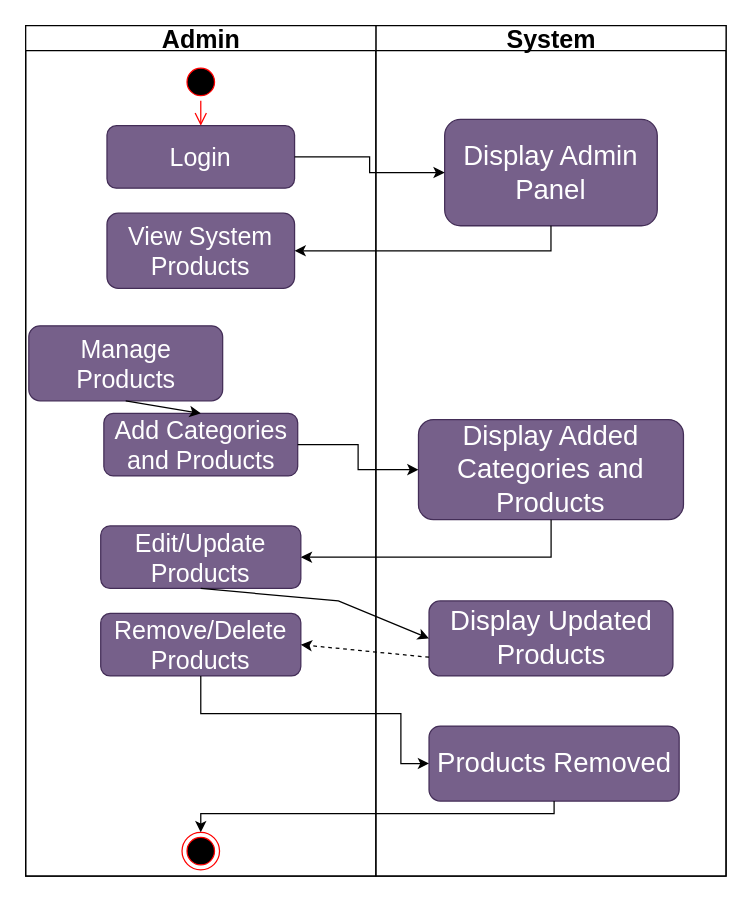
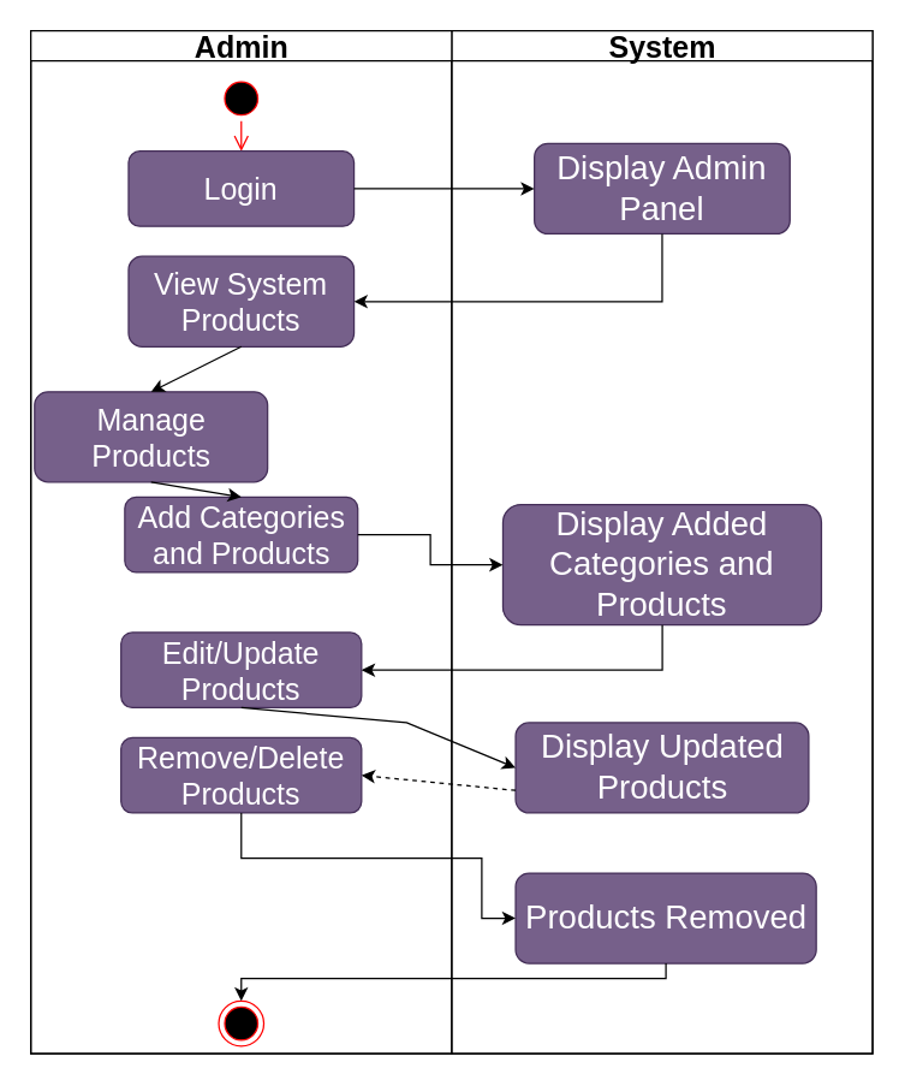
  <mxCell id="0" />
  <mxCell id="1" parent="0" />
  <mxCell id="2" value="" style="rounded=0;whiteSpace=wrap;html=1;" vertex="1" parent="1"><mxGeometry x="20" y="20" width="560" height="680" as="geometry" /></mxCell>
  <mxCell id="3" value="&lt;font style=&quot;font-size: 20px;&quot;&gt;System&lt;/font&gt;" style="swimlane;html=1;startSize=20;" vertex="1" parent="1"><mxGeometry x="300" y="20" width="280" height="680" as="geometry" /></mxCell>
- <mxCell id="4" value="Display Admin Panel" style="rounded=1;whiteSpace=wrap;html=1;fontSize=22;fillColor=#76608a;fontColor=#ffffff;strokeColor=#432D57;" vertex="1" parent="3"><mxGeometry x="55" y="75" width="170" height="85" as="geometry" /></mxCell>
+ <mxCell id="4" value="Display Admin Panel" style="rounded=1;whiteSpace=wrap;html=1;fontSize=22;fillColor=#76608a;fontColor=#ffffff;strokeColor=#432D57;" vertex="1" parent="3"><mxGeometry x="55" y="75" width="170" height="60" as="geometry" /></mxCell>
  <mxCell id="5" value="Display Added Categories and Products" style="rounded=1;whiteSpace=wrap;html=1;fontSize=22;fillColor=#76608a;fontColor=#ffffff;strokeColor=#432D57;" vertex="1" parent="3"><mxGeometry x="34.06" y="315" width="211.88" height="80" as="geometry" /></mxCell>
  <mxCell id="6" value="Display Updated Products" style="rounded=1;whiteSpace=wrap;html=1;fontSize=22;fillColor=#76608a;fontColor=#ffffff;strokeColor=#432D57;" vertex="1" parent="3"><mxGeometry x="42.5" y="460" width="195" height="60" as="geometry" /></mxCell>
  <mxCell id="7" value="Products Removed" style="rounded=1;whiteSpace=wrap;html=1;fontSize=22;fillColor=#76608a;fontColor=#ffffff;strokeColor=#432D57;" vertex="1" parent="3"><mxGeometry x="42.5" y="560" width="200" height="60" as="geometry" /></mxCell>
  <mxCell id="8" value="&lt;font style=&quot;font-size: 20px;&quot;&gt;Admin&lt;/font&gt;" style="swimlane;html=1;startSize=20;fontSize=14;" vertex="1" parent="1"><mxGeometry x="20" y="20" width="280" height="680" as="geometry" /></mxCell>
  <mxCell id="9" value="" style="ellipse;html=1;shape=startState;fillColor=#000000;strokeColor=#ff0000;" vertex="1" parent="8"><mxGeometry x="125" y="30" width="30" height="30" as="geometry" /></mxCell>
  <mxCell id="10" value="" style="edgeStyle=orthogonalEdgeStyle;html=1;verticalAlign=bottom;endArrow=open;endSize=8;strokeColor=#ff0000;entryX=0.5;entryY=0;entryDx=0;entryDy=0;" edge="1" parent="8" source="9" target="11"><mxGeometry relative="1" as="geometry"><mxPoint x="120" y="120" as="targetPoint" /></mxGeometry></mxCell>
  <mxCell id="11" value="Login" style="rounded=1;whiteSpace=wrap;html=1;fontSize=20;fillColor=#76608a;fontColor=#ffffff;strokeColor=#432D57;" vertex="1" parent="8"><mxGeometry x="65" y="80" width="150" height="50" as="geometry" /></mxCell>
  <mxCell id="12" value="View System Products" style="rounded=1;whiteSpace=wrap;html=1;fontSize=20;fillColor=#76608a;fontColor=#ffffff;strokeColor=#432D57;" vertex="1" parent="8"><mxGeometry x="65" y="150" width="150" height="60" as="geometry" /></mxCell>
  <mxCell id="13" value="Manage Products" style="rounded=1;whiteSpace=wrap;html=1;fontSize=20;fillColor=#76608a;fontColor=#ffffff;strokeColor=#432D57;" vertex="1" parent="8"><mxGeometry x="2.5" y="240" width="155" height="60" as="geometry" /></mxCell>
+ <mxCell id="14" value="" style="endArrow=classic;html=1;exitX=0.5;exitY=1;exitDx=0;exitDy=0;entryX=0.5;entryY=0;entryDx=0;entryDy=0;" edge="1" parent="8" source="12" target="13"><mxGeometry width="50" height="50" relative="1" as="geometry"><mxPoint x="170" y="330" as="sourcePoint" /><mxPoint x="220" y="280" as="targetPoint" /></mxGeometry></mxCell>
  <mxCell id="15" value="Add Categories and Products" style="rounded=1;whiteSpace=wrap;html=1;fontSize=20;fillColor=#76608a;fontColor=#ffffff;strokeColor=#432D57;" vertex="1" parent="8"><mxGeometry x="62.5" y="310" width="155" height="50" as="geometry" /></mxCell>
  <mxCell id="16" value="" style="endArrow=classic;html=1;exitX=0.5;exitY=1;exitDx=0;exitDy=0;entryX=0.5;entryY=0;entryDx=0;entryDy=0;" edge="1" parent="8" source="13" target="15"><mxGeometry width="50" height="50" relative="1" as="geometry"><mxPoint x="170" y="320" as="sourcePoint" /><mxPoint x="220" y="270" as="targetPoint" /></mxGeometry></mxCell>
  <mxCell id="17" value="Edit/Update Products" style="rounded=1;whiteSpace=wrap;html=1;fontSize=20;fillColor=#76608a;fontColor=#ffffff;strokeColor=#432D57;" vertex="1" parent="8"><mxGeometry x="60" y="400" width="160" height="50" as="geometry" /></mxCell>
  <mxCell id="18" value="Remove/Delete Products" style="rounded=1;whiteSpace=wrap;html=1;fontSize=20;fillColor=#76608a;fontColor=#ffffff;strokeColor=#432D57;" vertex="1" parent="8"><mxGeometry x="60" y="470" width="160" height="50" as="geometry" /></mxCell>
  <mxCell id="19" value="" style="ellipse;html=1;shape=endState;fillColor=#000000;strokeColor=#ff0000;" vertex="1" parent="8"><mxGeometry x="125" y="645" width="30" height="30" as="geometry" /></mxCell>
  <mxCell id="20" style="edgeStyle=orthogonalEdgeStyle;rounded=0;orthogonalLoop=1;jettySize=auto;html=1;entryX=0;entryY=0.5;entryDx=0;entryDy=0;" edge="1" parent="1" source="11" target="4"><mxGeometry relative="1" as="geometry" /></mxCell>
  <mxCell id="21" style="edgeStyle=orthogonalEdgeStyle;rounded=0;orthogonalLoop=1;jettySize=auto;html=1;entryX=1;entryY=0.5;entryDx=0;entryDy=0;" edge="1" parent="1" source="4" target="12"><mxGeometry relative="1" as="geometry"><Array as="points"><mxPoint x="440" y="200" /></Array></mxGeometry></mxCell>
  <mxCell id="22" style="edgeStyle=orthogonalEdgeStyle;rounded=0;orthogonalLoop=1;jettySize=auto;html=1;entryX=0;entryY=0.5;entryDx=0;entryDy=0;" edge="1" parent="1" source="15" target="5"><mxGeometry relative="1" as="geometry" /></mxCell>
  <mxCell id="23" style="edgeStyle=orthogonalEdgeStyle;rounded=0;orthogonalLoop=1;jettySize=auto;html=1;entryX=1;entryY=0.5;entryDx=0;entryDy=0;" edge="1" parent="1" source="5" target="17"><mxGeometry relative="1" as="geometry"><Array as="points"><mxPoint x="440" y="445" /></Array></mxGeometry></mxCell>
  <mxCell id="24" value="" style="endArrow=classic;html=1;rounded=0;exitX=0.5;exitY=1;exitDx=0;exitDy=0;entryX=0;entryY=0.5;entryDx=0;entryDy=0;" edge="1" parent="1" source="17" target="6"><mxGeometry width="50" height="50" relative="1" as="geometry"><mxPoint x="260" y="510" as="sourcePoint" /><mxPoint x="310" y="460" as="targetPoint" /><Array as="points"><mxPoint x="270" y="480" /></Array></mxGeometry></mxCell>
  <mxCell id="25" value="" style="endArrow=classic;html=1;rounded=0;exitX=0;exitY=0.75;exitDx=0;exitDy=0;entryX=1;entryY=0.5;entryDx=0;entryDy=0;dashed=1;" edge="1" parent="1" source="6" target="18"><mxGeometry width="50" height="50" relative="1" as="geometry"><mxPoint x="260" y="510" as="sourcePoint" /><mxPoint x="310" y="460" as="targetPoint" /></mxGeometry></mxCell>
  <mxCell id="26" style="edgeStyle=orthogonalEdgeStyle;rounded=0;orthogonalLoop=1;jettySize=auto;html=1;entryX=0;entryY=0.5;entryDx=0;entryDy=0;" edge="1" parent="1" source="18" target="7"><mxGeometry relative="1" as="geometry"><Array as="points"><mxPoint x="160" y="570" /><mxPoint x="320" y="570" /><mxPoint x="320" y="610" /></Array></mxGeometry></mxCell>
  <mxCell id="27" style="edgeStyle=orthogonalEdgeStyle;rounded=0;orthogonalLoop=1;jettySize=auto;html=1;entryX=0.5;entryY=0;entryDx=0;entryDy=0;" edge="1" parent="1" source="7" target="19"><mxGeometry relative="1" as="geometry"><Array as="points"><mxPoint x="443" y="650" /></Array></mxGeometry></mxCell>
